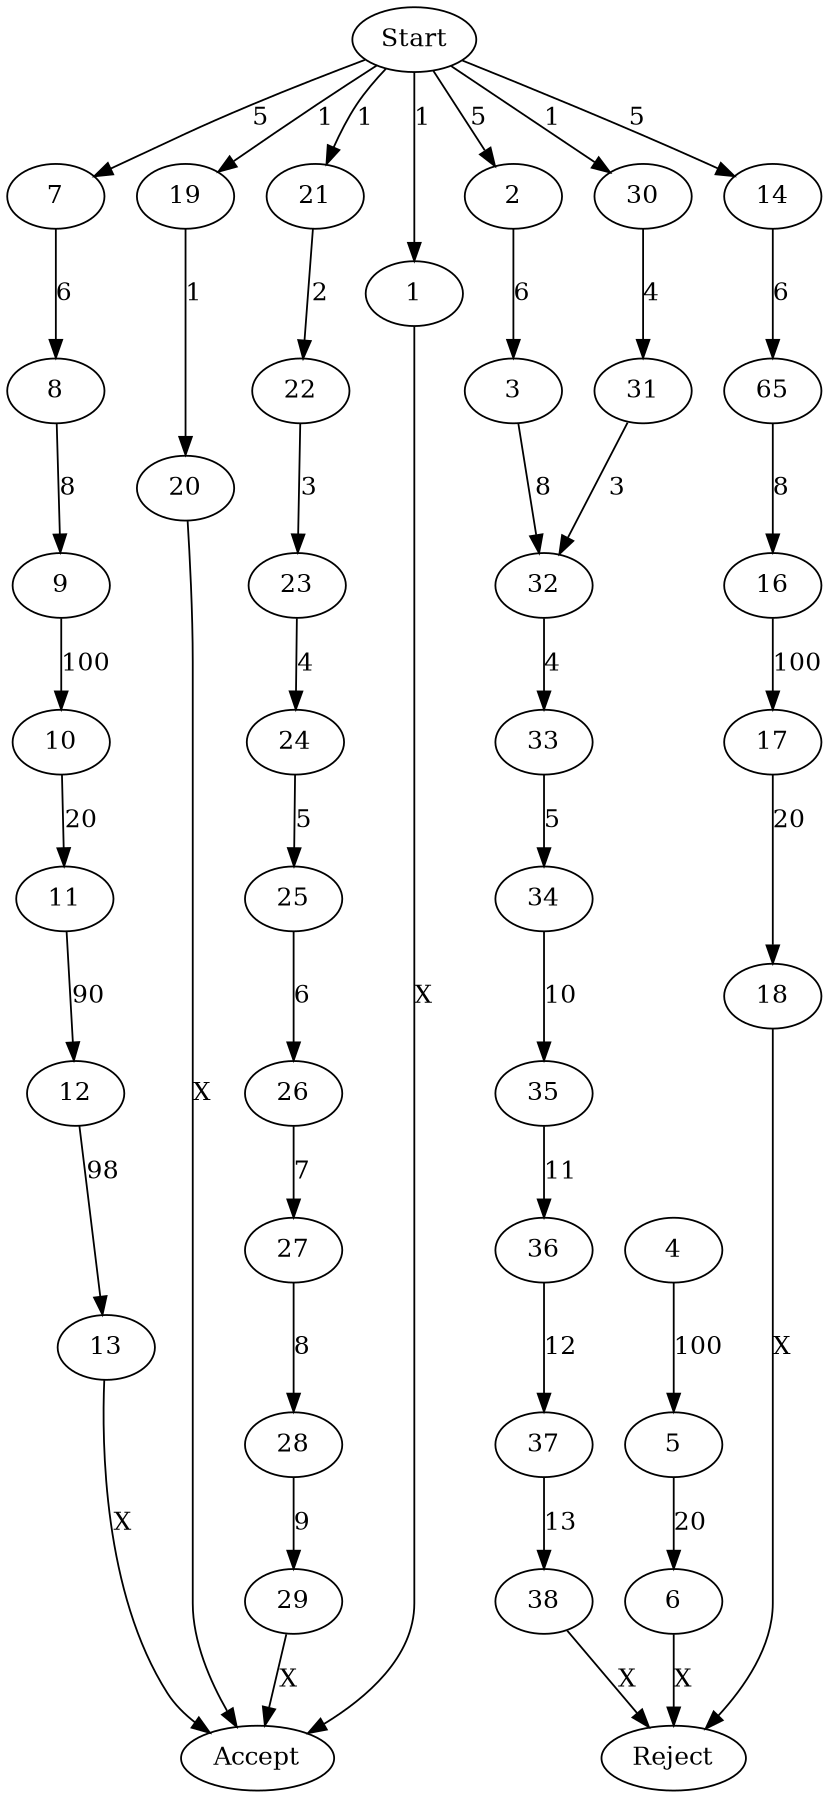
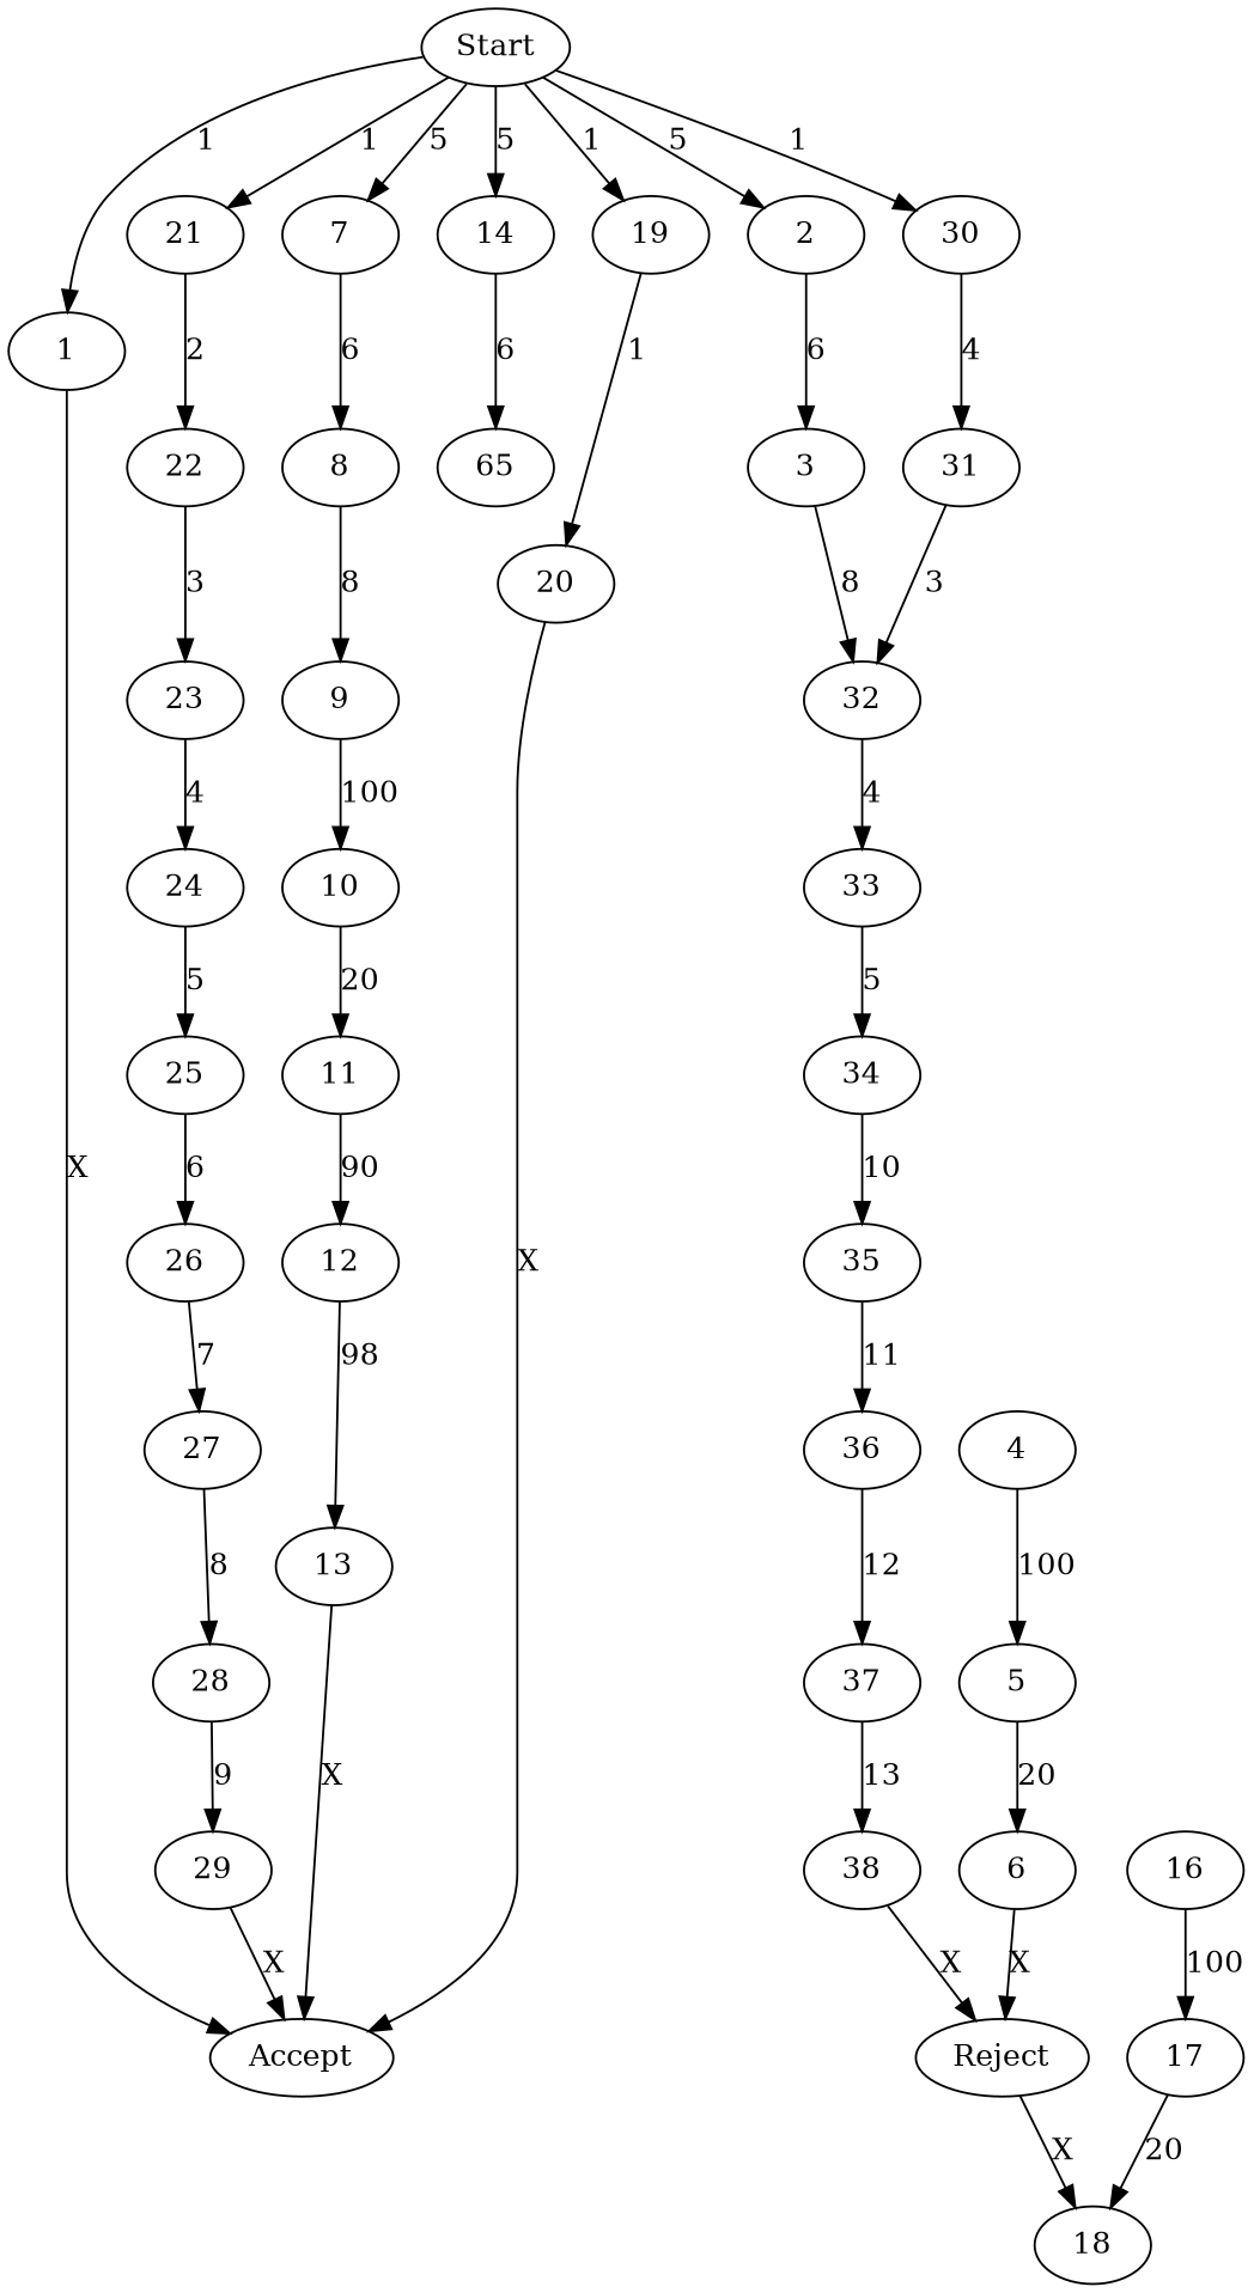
  strict digraph {
    n1 [label=Start]
    1
    2
    7
    14
    19
    21
    30
    n9 [label=Accept]
    3
    8
    n12 [label=65]
    20
    22
    31
    32
    4
    5
    6
    n20 [label=Reject]
    9
    10
    11
    12
    13
    16
    17
    18
    23
    24
    25
    26
    27
    28
    29
    33
    34
    35
    36
    37
    38
    n1 -> 1 [label=1]
    n1 -> 2 [label=5]
    n1 -> 7 [label=5]
    n1 -> 14 [label=5]
    n1 -> 19 [label=1]
    n1 -> 21 [label=1]
    n1 -> 30 [label=1]
    1 -> n9 [label=X]
    2 -> 3 [label=6]
    7 -> 8 [label=6]
    14 -> n12 [label=6]
    19 -> 20 [label=1]
    21 -> 22 [label=2]
    30 -> 31 [label=4]
    3 -> 32 [label=8]
    8 -> 9 [label=8]
-   n12 -> 16 [label=8]
    20 -> n9 [label=X]
    22 -> 23 [label=3]
    31 -> 32 [label=3]
    32 -> 33 [label=4]
    4 -> 5 [label=100]
    5 -> 6 [label=20]
    6 -> n20 [label=X]
    9 -> 10 [label=100]
    10 -> 11 [label=20]
    11 -> 12 [label=90]
    12 -> 13 [label=98]
    13 -> n9 [label=X]
    16 -> 17 [label=100]
    17 -> 18 [label=20]
-   18 -> n20 [label=X]
+   n20 -> 18 [label=X]
    23 -> 24 [label=4]
    24 -> 25 [label=5]
    25 -> 26 [label=6]
    26 -> 27 [label=7]
    27 -> 28 [label=8]
    28 -> 29 [label=9]
    29 -> n9 [label=X]
    33 -> 34 [label=5]
    34 -> 35 [label=10]
    35 -> 36 [label=11]
    36 -> 37 [label=12]
    37 -> 38 [label=13]
    38 -> n20 [label=X]
  }
